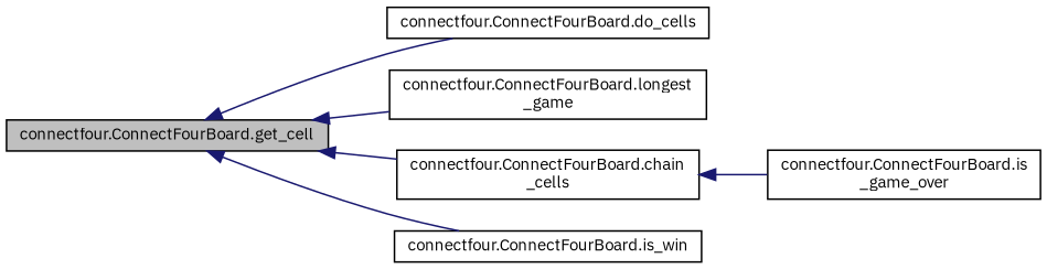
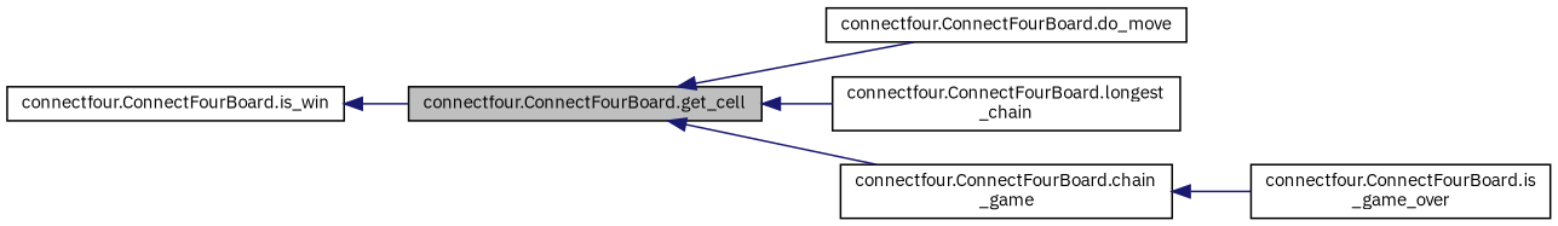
  digraph {
    fontname="IBM Plex Sans"
    rankdir=LR
    node [color=black fillcolor=white fontname="IBM Plex Sans" fontsize=10 shape=record style=filled]
    edge [color=midnightblue dir=back fontname="IBM Plex Sans" fontsize=10 labelfontname=Helvetica labelfontsize=10 style=solid]
    n1 [fillcolor=grey75 fontcolor=black height=0.2 label="connectfour.ConnectFourBoard.get_cell" width=0.4]
-   n2 [height=0.2 label="connectfour.ConnectFourBoard.do_cells" width=0.4]
-   n3 [height=0.2 label="connectfour.ConnectFourBoard.longest\l_game" width=0.4]
-   n4 [height=0.2 label="connectfour.ConnectFourBoard.chain\l_cells" width=0.4]
+   n2 [height=0.2 label="connectfour.ConnectFourBoard.do_move" width=0.4]
+   n3 [height=0.2 label="connectfour.ConnectFourBoard.longest\l_chain" width=0.4]
+   n4 [height=0.2 label="connectfour.ConnectFourBoard.chain\l_game" width=0.4]
    n5 [height=0.2 label="connectfour.ConnectFourBoard.is_win" width=0.4]
    n6 [height=0.2 label="connectfour.ConnectFourBoard.is\l_game_over" width=0.4]
    n1 -> n2
    n1 -> n3
    n1 -> n4
-   n1 -> n5
+   n5 -> n1
    n4 -> n6
  }
